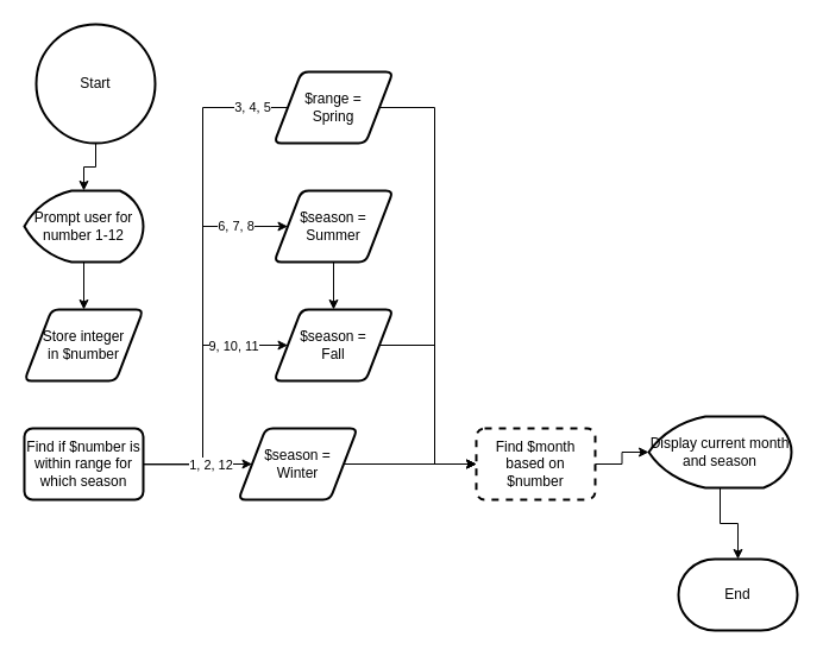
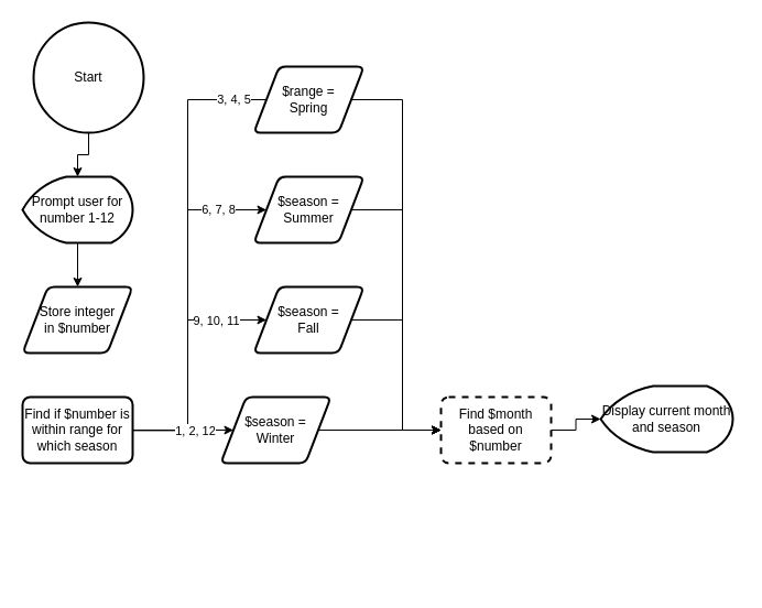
  <mxCell id="0" />
  <mxCell id="1" parent="0" />
  <mxCell id="2" value="" style="edgeStyle=orthogonalEdgeStyle;rounded=0;orthogonalLoop=1;jettySize=auto;html=1;" edge="1" parent="1" source="3" target="5"><mxGeometry relative="1" as="geometry" /></mxCell>
  <mxCell id="3" value="Start" style="strokeWidth=2;html=1;shape=mxgraph.flowchart.start_2;whiteSpace=wrap;" vertex="1" parent="1"><mxGeometry x="30" y="20" width="100" height="100" as="geometry" /></mxCell>
  <mxCell id="4" value="" style="edgeStyle=orthogonalEdgeStyle;rounded=0;orthogonalLoop=1;jettySize=auto;html=1;" edge="1" parent="1" source="5" target="6"><mxGeometry relative="1" as="geometry" /></mxCell>
  <mxCell id="5" value="Prompt user for number 1-12" style="strokeWidth=2;html=1;shape=mxgraph.flowchart.display;whiteSpace=wrap;" vertex="1" parent="1"><mxGeometry x="20" y="160" width="100" height="60" as="geometry" /></mxCell>
  <mxCell id="6" value="Store integer&lt;div&gt;in $number&lt;/div&gt;" style="shape=parallelogram;html=1;strokeWidth=2;perimeter=parallelogramPerimeter;whiteSpace=wrap;rounded=1;arcSize=12;size=0.23;" vertex="1" parent="1"><mxGeometry x="20" y="260" width="100" height="60" as="geometry" /></mxCell>
  <mxCell id="7" style="edgeStyle=orthogonalEdgeStyle;rounded=0;orthogonalLoop=1;jettySize=auto;html=1;entryX=0;entryY=0.25;entryDx=0;entryDy=0;" edge="1" parent="1"><mxGeometry relative="1" as="geometry"><mxPoint x="120" y="390.4" as="sourcePoint" /><mxPoint x="245.471" y="80.041" as="targetPoint" /><Array as="points"><mxPoint x="170" y="390" /><mxPoint x="170" y="90" /><mxPoint x="246" y="90" /></Array></mxGeometry></mxCell>
  <mxCell id="8" value="3, 4, 5" style="edgeLabel;html=1;align=center;verticalAlign=middle;resizable=0;points=[];" vertex="1" connectable="0" parent="7"><mxGeometry x="0.8" y="1" relative="1" as="geometry"><mxPoint as="offset" /></mxGeometry></mxCell>
  <mxCell id="9" style="edgeStyle=orthogonalEdgeStyle;rounded=0;orthogonalLoop=1;jettySize=auto;html=1;entryX=0;entryY=0.5;entryDx=0;entryDy=0;" edge="1" parent="1" source="15" target="19"><mxGeometry relative="1" as="geometry"><Array as="points"><mxPoint x="170" y="390" /><mxPoint x="170" y="190" /></Array></mxGeometry></mxCell>
  <mxCell id="10" value="6, 7, 8" style="edgeLabel;html=1;align=center;verticalAlign=middle;resizable=0;points=[];" vertex="1" connectable="0" parent="9"><mxGeometry x="0.723" y="1" relative="1" as="geometry"><mxPoint as="offset" /></mxGeometry></mxCell>
  <mxCell id="11" style="edgeStyle=orthogonalEdgeStyle;rounded=0;orthogonalLoop=1;jettySize=auto;html=1;entryX=0;entryY=0.5;entryDx=0;entryDy=0;" edge="1" parent="1" source="15" target="21"><mxGeometry relative="1" as="geometry"><Array as="points"><mxPoint x="170" y="390" /><mxPoint x="170" y="290" /></Array></mxGeometry></mxCell>
  <mxCell id="12" value="9, 10, 11" style="edgeLabel;html=1;align=center;verticalAlign=middle;resizable=0;points=[];" vertex="1" connectable="0" parent="11"><mxGeometry x="0.58" relative="1" as="geometry"><mxPoint as="offset" /></mxGeometry></mxCell>
  <mxCell id="13" style="edgeStyle=orthogonalEdgeStyle;rounded=0;orthogonalLoop=1;jettySize=auto;html=1;entryX=0;entryY=0.5;entryDx=0;entryDy=0;" edge="1" parent="1" source="15" target="23"><mxGeometry relative="1" as="geometry" /></mxCell>
  <mxCell id="14" value="1, 2, 12" style="edgeLabel;html=1;align=center;verticalAlign=middle;resizable=0;points=[];" vertex="1" connectable="0" parent="13"><mxGeometry x="0.218" relative="1" as="geometry"><mxPoint as="offset" /></mxGeometry></mxCell>
  <mxCell id="15" value="Find if $number is within range for which season" style="rounded=1;whiteSpace=wrap;html=1;absoluteArcSize=1;arcSize=14;strokeWidth=2;" vertex="1" parent="1"><mxGeometry x="20" y="360" width="100" height="60" as="geometry" /></mxCell>
  <mxCell id="16" style="edgeStyle=orthogonalEdgeStyle;rounded=0;orthogonalLoop=1;jettySize=auto;html=1;entryX=0;entryY=0.5;entryDx=0;entryDy=0;" edge="1" parent="1" source="17" target="24"><mxGeometry relative="1" as="geometry" /></mxCell>
  <mxCell id="17" value="$range =&lt;div&gt;Spring&lt;/div&gt;" style="shape=parallelogram;html=1;strokeWidth=2;perimeter=parallelogramPerimeter;whiteSpace=wrap;rounded=1;arcSize=12;size=0.23;" vertex="1" parent="1"><mxGeometry x="230" y="60" width="100" height="60" as="geometry" /></mxCell>
- <mxCell id="18" style="edgeStyle=orthogonalEdgeStyle;rounded=0;orthogonalLoop=1;jettySize=auto;html=1;" edge="1" parent="1" source="19" target="21"><mxGeometry relative="1" as="geometry" /></mxCell>
+ <mxCell id="18" style="edgeStyle=orthogonalEdgeStyle;rounded=0;orthogonalLoop=1;jettySize=auto;html=1;entryX=0;entryY=0.5;entryDx=0;entryDy=0;" edge="1" parent="1" source="19" target="24"><mxGeometry relative="1" as="geometry" /></mxCell>
  <mxCell id="19" value="$season =&lt;div&gt;Summer&lt;/div&gt;" style="shape=parallelogram;html=1;strokeWidth=2;perimeter=parallelogramPerimeter;whiteSpace=wrap;rounded=1;arcSize=12;size=0.23;" vertex="1" parent="1"><mxGeometry x="230" y="160" width="100" height="60" as="geometry" /></mxCell>
  <mxCell id="20" style="edgeStyle=orthogonalEdgeStyle;rounded=0;orthogonalLoop=1;jettySize=auto;html=1;exitX=1;exitY=0.5;exitDx=0;exitDy=0;entryX=0;entryY=0.5;entryDx=0;entryDy=0;" edge="1" parent="1" source="21" target="24"><mxGeometry relative="1" as="geometry" /></mxCell>
  <mxCell id="21" value="$season =&lt;div&gt;Fall&lt;/div&gt;" style="shape=parallelogram;html=1;strokeWidth=2;perimeter=parallelogramPerimeter;whiteSpace=wrap;rounded=1;arcSize=12;size=0.23;" vertex="1" parent="1"><mxGeometry x="230" y="260" width="100" height="60" as="geometry" /></mxCell>
  <mxCell id="22" style="edgeStyle=orthogonalEdgeStyle;rounded=0;orthogonalLoop=1;jettySize=auto;html=1;entryX=0;entryY=0.5;entryDx=0;entryDy=0;" edge="1" parent="1" source="23" target="24"><mxGeometry relative="1" as="geometry" /></mxCell>
  <mxCell id="23" value="$season =&lt;div&gt;Winter&lt;/div&gt;" style="shape=parallelogram;html=1;strokeWidth=2;perimeter=parallelogramPerimeter;whiteSpace=wrap;rounded=1;arcSize=12;size=0.23;" vertex="1" parent="1"><mxGeometry x="200" y="360" width="100" height="60" as="geometry" /></mxCell>
  <mxCell id="24" value="Find $month&lt;div&gt;based on&lt;/div&gt;&lt;div&gt;$number&lt;/div&gt;" style="rounded=1;whiteSpace=wrap;html=1;absoluteArcSize=1;arcSize=14;strokeWidth=2;dashed=1;" vertex="1" parent="1"><mxGeometry x="400" y="360" width="100" height="60" as="geometry" /></mxCell>
  <mxCell id="25" value="Display current month and season" style="strokeWidth=2;html=1;shape=mxgraph.flowchart.display;whiteSpace=wrap;" vertex="1" parent="1"><mxGeometry x="545" y="350" width="120" height="60" as="geometry" /></mxCell>
  <mxCell id="26" style="edgeStyle=orthogonalEdgeStyle;rounded=0;orthogonalLoop=1;jettySize=auto;html=1;exitX=1;exitY=0.5;exitDx=0;exitDy=0;entryX=0;entryY=0.5;entryDx=0;entryDy=0;entryPerimeter=0;" edge="1" parent="1" source="24" target="25"><mxGeometry relative="1" as="geometry" /></mxCell>
- <mxCell id="27" value="End" style="strokeWidth=2;html=1;shape=mxgraph.flowchart.terminator;whiteSpace=wrap;" vertex="1" parent="1"><mxGeometry x="570" y="470" width="100" height="60" as="geometry" /></mxCell>
- <mxCell id="28" style="edgeStyle=orthogonalEdgeStyle;rounded=0;orthogonalLoop=1;jettySize=auto;html=1;entryX=0.5;entryY=0;entryDx=0;entryDy=0;entryPerimeter=0;" edge="1" parent="1" source="25" target="27"><mxGeometry relative="1" as="geometry" /></mxCell>
